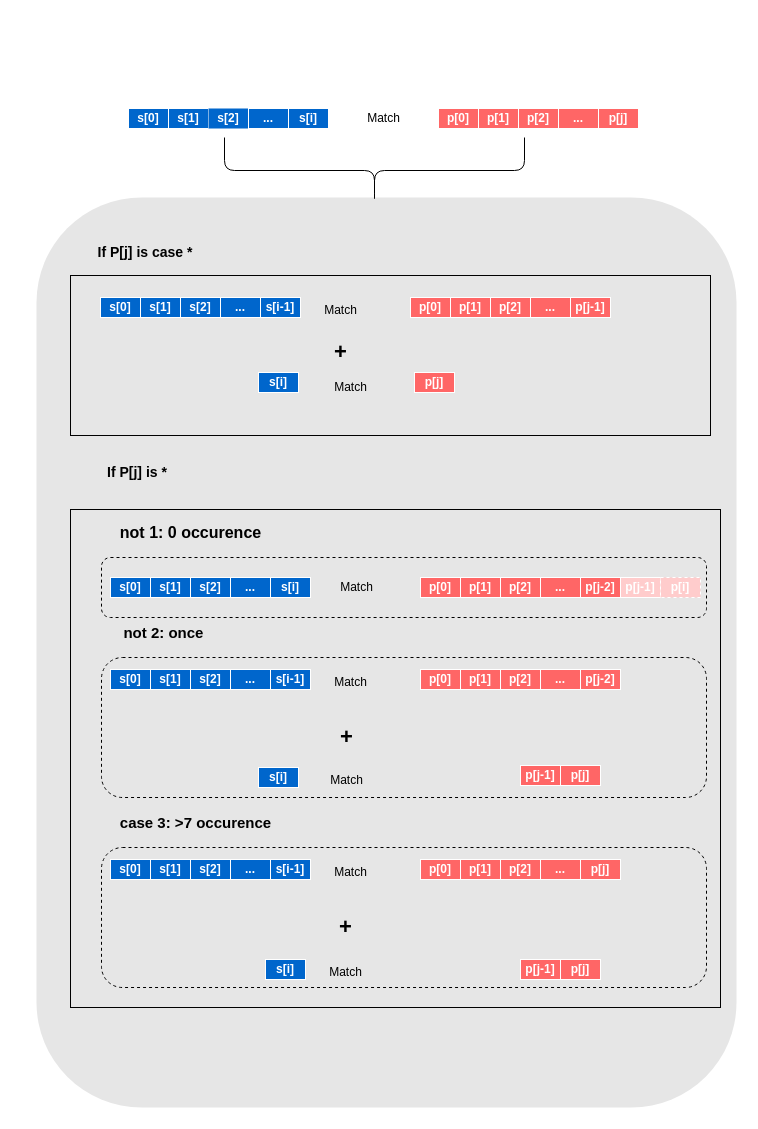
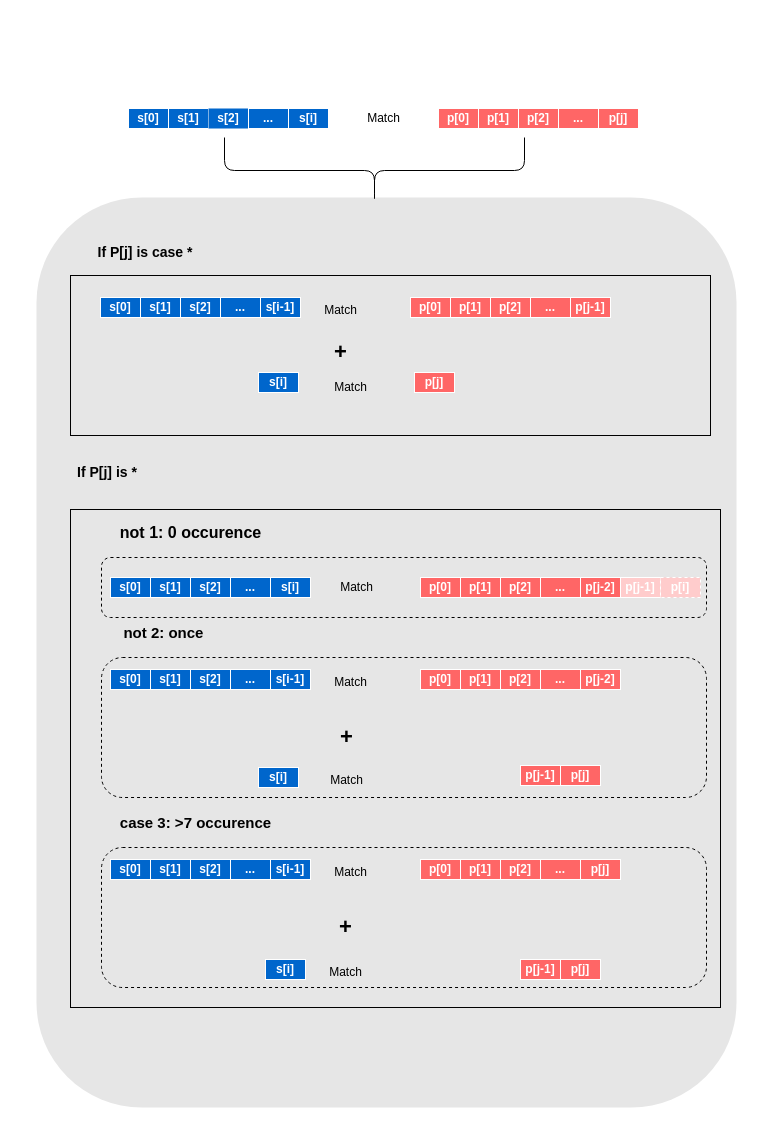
  <mxCell id="0" />
  <mxCell id="1" parent="0" />
  <mxCell id="2" value="" style="rounded=1;whiteSpace=wrap;html=1;fillColor=#E6E6E6;strokeColor=none;" vertex="1" parent="1"><mxGeometry x="36" y="197" width="700" height="910" as="geometry" /></mxCell>
  <mxCell id="3" value="" style="rounded=0;whiteSpace=wrap;html=1;fillColor=none;" vertex="1" parent="1"><mxGeometry x="70" y="275" width="640" height="160" as="geometry" /></mxCell>
  <mxCell id="4" value="" style="rounded=1;whiteSpace=wrap;html=1;fillColor=none;dashed=1;" vertex="1" parent="1"><mxGeometry x="101" y="657" width="605" height="140" as="geometry" /></mxCell>
  <mxCell id="5" value="" style="rounded=0;whiteSpace=wrap;html=1;fillColor=none;" vertex="1" parent="1"><mxGeometry x="70" y="509" width="650" height="498" as="geometry" /></mxCell>
  <mxCell id="6" value="" style="rounded=1;whiteSpace=wrap;html=1;fillColor=none;dashed=1;" vertex="1" parent="1"><mxGeometry x="101" y="557" width="605" height="60" as="geometry" /></mxCell>
  <mxCell id="7" value="s[0]" style="rounded=0;whiteSpace=wrap;html=1;fillColor=#0066CC;fontColor=#FFFFFF;fontStyle=1;strokeColor=#FFFFFF;" vertex="1" parent="1"><mxGeometry x="128" y="108" width="40" height="20" as="geometry" /></mxCell>
  <mxCell id="8" value="s[1]" style="rounded=0;whiteSpace=wrap;html=1;fillColor=#0066CC;fontColor=#FFFFFF;fontStyle=1;strokeColor=#FFFFFF;" vertex="1" parent="1"><mxGeometry x="168" y="108" width="40" height="20" as="geometry" /></mxCell>
  <mxCell id="9" value="s[2]" style="rounded=0;whiteSpace=wrap;html=1;fillColor=#0066CC;fontColor=#FFFFFF;fontStyle=1;strokeColor=none;" vertex="1" parent="1"><mxGeometry x="208" y="108" width="40" height="20" as="geometry" /></mxCell>
  <mxCell id="10" value="..." style="rounded=0;whiteSpace=wrap;html=1;fillColor=#0066CC;fontColor=#FFFFFF;fontStyle=1;strokeColor=#FFFFFF;" vertex="1" parent="1"><mxGeometry x="248" y="108" width="40" height="20" as="geometry" /></mxCell>
  <mxCell id="11" value="s[i]" style="rounded=0;whiteSpace=wrap;html=1;fillColor=#0066CC;fontColor=#FFFFFF;fontStyle=1;strokeColor=#FFFFFF;" vertex="1" parent="1"><mxGeometry x="288" y="108" width="40" height="20" as="geometry" /></mxCell>
  <mxCell id="12" value="p[0]" style="rounded=0;whiteSpace=wrap;html=1;fillColor=#FF6666;fontColor=#FFFFFF;fontStyle=1;strokeColor=#FFFFFF;" vertex="1" parent="1"><mxGeometry x="438" y="108" width="40" height="20" as="geometry" /></mxCell>
  <mxCell id="13" value="p[1]" style="rounded=0;whiteSpace=wrap;html=1;fillColor=#FF6666;fontColor=#FFFFFF;fontStyle=1;strokeColor=#FFFFFF;" vertex="1" parent="1"><mxGeometry x="478" y="108" width="40" height="20" as="geometry" /></mxCell>
  <mxCell id="14" value="..." style="rounded=0;whiteSpace=wrap;html=1;fillColor=#FF6666;fontColor=#FFFFFF;fontStyle=1;strokeColor=#FFFFFF;" vertex="1" parent="1"><mxGeometry x="558" y="108" width="40" height="20" as="geometry" /></mxCell>
  <mxCell id="15" value="p[j]" style="rounded=0;whiteSpace=wrap;html=1;fillColor=#FF6666;fontColor=#FFFFFF;fontStyle=1;strokeColor=#FFFFFF;" vertex="1" parent="1"><mxGeometry x="598" y="108" width="40" height="20" as="geometry" /></mxCell>
  <mxCell id="16" value="p[2]" style="rounded=0;whiteSpace=wrap;html=1;fillColor=#FF6666;fontColor=#FFFFFF;fontStyle=1;strokeColor=#FFFFFF;" vertex="1" parent="1"><mxGeometry x="518" y="108" width="40" height="20" as="geometry" /></mxCell>
  <mxCell id="17" value="If P[j] is case *" style="text;html=1;align=center;verticalAlign=middle;whiteSpace=wrap;rounded=0;fontStyle=1;fontSize=14;" vertex="1" parent="1"><mxGeometry x="20" y="237" width="250" height="30" as="geometry" /></mxCell>
  <mxCell id="18" value="s[0]" style="rounded=0;whiteSpace=wrap;html=1;fillColor=#0066CC;fontColor=#FFFFFF;fontStyle=1;strokeColor=#FFFFFF;" vertex="1" parent="1"><mxGeometry x="100" y="297" width="40" height="20" as="geometry" /></mxCell>
  <mxCell id="19" value="s[1]" style="rounded=0;whiteSpace=wrap;html=1;fillColor=#0066CC;fontColor=#FFFFFF;fontStyle=1;strokeColor=#FFFFFF;" vertex="1" parent="1"><mxGeometry x="140" y="297" width="40" height="20" as="geometry" /></mxCell>
  <mxCell id="20" value="s[2]" style="rounded=0;whiteSpace=wrap;html=1;fillColor=#0066CC;fontColor=#FFFFFF;fontStyle=1;strokeColor=#FFFFFF;" vertex="1" parent="1"><mxGeometry x="180" y="297" width="40" height="20" as="geometry" /></mxCell>
  <mxCell id="21" value="..." style="rounded=0;whiteSpace=wrap;html=1;fillColor=#0066CC;fontColor=#FFFFFF;fontStyle=1;strokeColor=#FFFFFF;" vertex="1" parent="1"><mxGeometry x="220" y="297" width="40" height="20" as="geometry" /></mxCell>
  <mxCell id="22" value="s[i-1]" style="rounded=0;whiteSpace=wrap;html=1;fillColor=#0066CC;fontColor=#FFFFFF;fontStyle=1;strokeColor=#FFFFFF;" vertex="1" parent="1"><mxGeometry x="260" y="297" width="40" height="20" as="geometry" /></mxCell>
  <mxCell id="23" value="p[0]" style="rounded=0;whiteSpace=wrap;html=1;fillColor=#FF6666;fontColor=#FFFFFF;fontStyle=1;strokeColor=#FFFFFF;" vertex="1" parent="1"><mxGeometry x="410" y="297" width="40" height="20" as="geometry" /></mxCell>
  <mxCell id="24" value="p[1]" style="rounded=0;whiteSpace=wrap;html=1;fillColor=#FF6666;fontColor=#FFFFFF;fontStyle=1;strokeColor=#FFFFFF;" vertex="1" parent="1"><mxGeometry x="450" y="297" width="40" height="20" as="geometry" /></mxCell>
  <mxCell id="25" value="..." style="rounded=0;whiteSpace=wrap;html=1;fillColor=#FF6666;fontColor=#FFFFFF;fontStyle=1;strokeColor=#FFFFFF;" vertex="1" parent="1"><mxGeometry x="530" y="297" width="40" height="20" as="geometry" /></mxCell>
  <mxCell id="26" value="p[j-1]" style="rounded=0;whiteSpace=wrap;html=1;fillColor=#FF6666;fontColor=#FFFFFF;fontStyle=1;strokeColor=#FFFFFF;" vertex="1" parent="1"><mxGeometry x="570" y="297" width="40" height="20" as="geometry" /></mxCell>
  <mxCell id="27" value="p[2]" style="rounded=0;whiteSpace=wrap;html=1;fillColor=#FF6666;fontColor=#FFFFFF;fontStyle=1;strokeColor=#FFFFFF;" vertex="1" parent="1"><mxGeometry x="490" y="297" width="40" height="20" as="geometry" /></mxCell>
  <mxCell id="28" value="Match" style="text;html=1;align=center;verticalAlign=middle;resizable=0;points=[];autosize=1;strokeColor=none;fillColor=none;" vertex="1" parent="1"><mxGeometry x="310" y="295" width="60" height="30" as="geometry" /></mxCell>
  <mxCell id="29" value="s[i]" style="rounded=0;whiteSpace=wrap;html=1;fillColor=#0066CC;fontColor=#FFFFFF;fontStyle=1;strokeColor=#FFFFFF;" vertex="1" parent="1"><mxGeometry x="258" y="372" width="40" height="20" as="geometry" /></mxCell>
  <mxCell id="30" value="p[j]" style="rounded=0;whiteSpace=wrap;html=1;fillColor=#FF6666;fontColor=#FFFFFF;fontStyle=1;strokeColor=#FFFFFF;" vertex="1" parent="1"><mxGeometry x="414" y="372" width="40" height="20" as="geometry" /></mxCell>
  <mxCell id="31" value="Match" style="text;html=1;align=center;verticalAlign=middle;resizable=0;points=[];autosize=1;strokeColor=none;fillColor=none;" vertex="1" parent="1"><mxGeometry x="320" y="372" width="60" height="30" as="geometry" /></mxCell>
- <mxCell id="32" value="If P[j] is *" style="text;html=1;align=left;verticalAlign=middle;whiteSpace=wrap;rounded=0;fontStyle=1;fontSize=14;" vertex="1" parent="1"><mxGeometry x="105" y="457" width="250" height="30" as="geometry" /></mxCell>
+ <mxCell id="32" value="If P[j] is *" style="text;html=1;align=left;verticalAlign=middle;whiteSpace=wrap;rounded=0;fontStyle=1;fontSize=14;" vertex="1" parent="1"><mxGeometry x="75" y="457" width="250" height="30" as="geometry" /></mxCell>
  <mxCell id="33" value="s[0]" style="rounded=0;whiteSpace=wrap;html=1;fillColor=#0066CC;fontColor=#FFFFFF;fontStyle=1;strokeColor=#FFFFFF;" vertex="1" parent="1"><mxGeometry x="110" y="577" width="40" height="20" as="geometry" /></mxCell>
  <mxCell id="34" value="s[1]" style="rounded=0;whiteSpace=wrap;html=1;fillColor=#0066CC;fontColor=#FFFFFF;fontStyle=1;strokeColor=#FFFFFF;" vertex="1" parent="1"><mxGeometry x="150" y="577" width="40" height="20" as="geometry" /></mxCell>
  <mxCell id="35" value="s[2]" style="rounded=0;whiteSpace=wrap;html=1;fillColor=#0066CC;fontColor=#FFFFFF;fontStyle=1;strokeColor=#FFFFFF;" vertex="1" parent="1"><mxGeometry x="190" y="577" width="40" height="20" as="geometry" /></mxCell>
  <mxCell id="36" value="..." style="rounded=0;whiteSpace=wrap;html=1;fillColor=#0066CC;fontColor=#FFFFFF;fontStyle=1;strokeColor=#FFFFFF;" vertex="1" parent="1"><mxGeometry x="230" y="577" width="40" height="20" as="geometry" /></mxCell>
  <mxCell id="37" value="s[i]" style="rounded=0;whiteSpace=wrap;html=1;fillColor=#0066CC;fontColor=#FFFFFF;fontStyle=1;strokeColor=#FFFFFF;" vertex="1" parent="1"><mxGeometry x="270" y="577" width="40" height="20" as="geometry" /></mxCell>
  <mxCell id="38" value="p[0]" style="rounded=0;whiteSpace=wrap;html=1;fillColor=#FF6666;fontColor=#FFFFFF;fontStyle=1;strokeColor=#FFFFFF;" vertex="1" parent="1"><mxGeometry x="420" y="577" width="40" height="20" as="geometry" /></mxCell>
  <mxCell id="39" value="p[1]" style="rounded=0;whiteSpace=wrap;html=1;fillColor=#FF6666;fontColor=#FFFFFF;fontStyle=1;strokeColor=#FFFFFF;" vertex="1" parent="1"><mxGeometry x="460" y="577" width="40" height="20" as="geometry" /></mxCell>
  <mxCell id="40" value="..." style="rounded=0;whiteSpace=wrap;html=1;fillColor=#FF6666;fontColor=#FFFFFF;fontStyle=1;strokeColor=#FFFFFF;" vertex="1" parent="1"><mxGeometry x="540" y="577" width="40" height="20" as="geometry" /></mxCell>
  <mxCell id="41" value="p[j-2]" style="rounded=0;whiteSpace=wrap;html=1;fillColor=#FF6666;fontColor=#FFFFFF;fontStyle=1;strokeColor=#FFFFFF;" vertex="1" parent="1"><mxGeometry x="580" y="577" width="40" height="20" as="geometry" /></mxCell>
  <mxCell id="42" value="p[2]" style="rounded=0;whiteSpace=wrap;html=1;fillColor=#FF6666;fontColor=#FFFFFF;fontStyle=1;strokeColor=#FFFFFF;" vertex="1" parent="1"><mxGeometry x="500" y="577" width="40" height="20" as="geometry" /></mxCell>
  <mxCell id="43" value="not 1: 0 occurence" style="text;html=1;align=center;verticalAlign=middle;resizable=0;points=[];autosize=1;strokeColor=none;fillColor=none;fontStyle=1;fontSize=16;" vertex="1" parent="1"><mxGeometry x="105" y="517" width="170" height="30" as="geometry" /></mxCell>
  <mxCell id="44" value="p[j-1]" style="rounded=0;whiteSpace=wrap;html=1;fillColor=#FFCCCC;fontColor=#FFFFFF;fontStyle=1;strokeColor=#FFFFFF;" vertex="1" parent="1"><mxGeometry x="620" y="577" width="40" height="20" as="geometry" /></mxCell>
  <mxCell id="45" value="p[i]" style="rounded=0;whiteSpace=wrap;html=1;fillColor=#FFCCCC;fontColor=#FFFFFF;fontStyle=1;strokeColor=#FFFFFF;dashed=1;" vertex="1" parent="1"><mxGeometry x="660" y="577" width="40" height="20" as="geometry" /></mxCell>
  <mxCell id="46" value="not 2: once&amp;nbsp;" style="text;html=1;align=center;verticalAlign=middle;resizable=0;points=[];autosize=1;strokeColor=none;fillColor=none;fontStyle=1;fontSize=15;" vertex="1" parent="1"><mxGeometry x="110" y="617" width="110" height="30" as="geometry" /></mxCell>
  <mxCell id="47" value="s[0]" style="rounded=0;whiteSpace=wrap;html=1;fillColor=#0066CC;fontColor=#FFFFFF;fontStyle=1;strokeColor=#FFFFFF;" vertex="1" parent="1"><mxGeometry x="110" y="669" width="40" height="20" as="geometry" /></mxCell>
  <mxCell id="48" value="s[1]" style="rounded=0;whiteSpace=wrap;html=1;fillColor=#0066CC;fontColor=#FFFFFF;fontStyle=1;strokeColor=#FFFFFF;" vertex="1" parent="1"><mxGeometry x="150" y="669" width="40" height="20" as="geometry" /></mxCell>
  <mxCell id="49" value="s[2]" style="rounded=0;whiteSpace=wrap;html=1;fillColor=#0066CC;fontColor=#FFFFFF;fontStyle=1;strokeColor=#FFFFFF;" vertex="1" parent="1"><mxGeometry x="190" y="669" width="40" height="20" as="geometry" /></mxCell>
  <mxCell id="50" value="..." style="rounded=0;whiteSpace=wrap;html=1;fillColor=#0066CC;fontColor=#FFFFFF;fontStyle=1;strokeColor=#FFFFFF;" vertex="1" parent="1"><mxGeometry x="230" y="669" width="40" height="20" as="geometry" /></mxCell>
  <mxCell id="51" value="s[i-1]" style="rounded=0;whiteSpace=wrap;html=1;fillColor=#0066CC;fontColor=#FFFFFF;fontStyle=1;strokeColor=#FFFFFF;" vertex="1" parent="1"><mxGeometry x="270" y="669" width="40" height="20" as="geometry" /></mxCell>
  <mxCell id="52" value="p[0]" style="rounded=0;whiteSpace=wrap;html=1;fillColor=#FF6666;fontColor=#FFFFFF;fontStyle=1;strokeColor=#FFFFFF;" vertex="1" parent="1"><mxGeometry x="420" y="669" width="40" height="20" as="geometry" /></mxCell>
  <mxCell id="53" value="p[1]" style="rounded=0;whiteSpace=wrap;html=1;fillColor=#FF6666;fontColor=#FFFFFF;fontStyle=1;strokeColor=#FFFFFF;" vertex="1" parent="1"><mxGeometry x="460" y="669" width="40" height="20" as="geometry" /></mxCell>
  <mxCell id="54" value="..." style="rounded=0;whiteSpace=wrap;html=1;fillColor=#FF6666;fontColor=#FFFFFF;fontStyle=1;strokeColor=#FFFFFF;" vertex="1" parent="1"><mxGeometry x="540" y="669" width="40" height="20" as="geometry" /></mxCell>
  <mxCell id="55" value="p[j-2]" style="rounded=0;whiteSpace=wrap;html=1;fillColor=#FF6666;fontColor=#FFFFFF;fontStyle=1;strokeColor=#FFFFFF;" vertex="1" parent="1"><mxGeometry x="580" y="669" width="40" height="20" as="geometry" /></mxCell>
  <mxCell id="56" value="p[2]" style="rounded=0;whiteSpace=wrap;html=1;fillColor=#FF6666;fontColor=#FFFFFF;fontStyle=1;strokeColor=#FFFFFF;" vertex="1" parent="1"><mxGeometry x="500" y="669" width="40" height="20" as="geometry" /></mxCell>
  <mxCell id="57" value="Match" style="text;html=1;align=center;verticalAlign=middle;resizable=0;points=[];autosize=1;strokeColor=none;fillColor=none;" vertex="1" parent="1"><mxGeometry x="320" y="667" width="60" height="30" as="geometry" /></mxCell>
  <mxCell id="58" value="case 3: &amp;gt;7 occurence" style="text;html=1;align=center;verticalAlign=middle;resizable=0;points=[];autosize=1;strokeColor=none;fillColor=none;fontStyle=1;fontSize=15;" vertex="1" parent="1"><mxGeometry x="110" y="807" width="170" height="30" as="geometry" /></mxCell>
  <mxCell id="59" value="s[0]" style="rounded=0;whiteSpace=wrap;html=1;fillColor=#0066CC;fontColor=#FFFFFF;fontStyle=1;strokeColor=#FFFFFF;" vertex="1" parent="1"><mxGeometry x="110" y="859" width="40" height="20" as="geometry" /></mxCell>
  <mxCell id="60" value="s[1]" style="rounded=0;whiteSpace=wrap;html=1;fillColor=#0066CC;fontColor=#FFFFFF;fontStyle=1;strokeColor=#FFFFFF;" vertex="1" parent="1"><mxGeometry x="150" y="859" width="40" height="20" as="geometry" /></mxCell>
  <mxCell id="61" value="s[2]" style="rounded=0;whiteSpace=wrap;html=1;fillColor=#0066CC;fontColor=#FFFFFF;fontStyle=1;strokeColor=#FFFFFF;" vertex="1" parent="1"><mxGeometry x="190" y="859" width="40" height="20" as="geometry" /></mxCell>
  <mxCell id="62" value="..." style="rounded=0;whiteSpace=wrap;html=1;fillColor=#0066CC;fontColor=#FFFFFF;fontStyle=1;strokeColor=#FFFFFF;" vertex="1" parent="1"><mxGeometry x="230" y="859" width="40" height="20" as="geometry" /></mxCell>
  <mxCell id="63" value="s[i-1]" style="rounded=0;whiteSpace=wrap;html=1;fillColor=#0066CC;fontColor=#FFFFFF;fontStyle=1;strokeColor=#FFFFFF;" vertex="1" parent="1"><mxGeometry x="270" y="859" width="40" height="20" as="geometry" /></mxCell>
  <mxCell id="64" value="p[0]" style="rounded=0;whiteSpace=wrap;html=1;fillColor=#FF6666;fontColor=#FFFFFF;fontStyle=1;strokeColor=#FFFFFF;" vertex="1" parent="1"><mxGeometry x="420" y="859" width="40" height="20" as="geometry" /></mxCell>
  <mxCell id="65" value="p[1]" style="rounded=0;whiteSpace=wrap;html=1;fillColor=#FF6666;fontColor=#FFFFFF;fontStyle=1;strokeColor=#FFFFFF;" vertex="1" parent="1"><mxGeometry x="460" y="859" width="40" height="20" as="geometry" /></mxCell>
  <mxCell id="66" value="..." style="rounded=0;whiteSpace=wrap;html=1;fillColor=#FF6666;fontColor=#FFFFFF;fontStyle=1;strokeColor=#FFFFFF;" vertex="1" parent="1"><mxGeometry x="540" y="859" width="40" height="20" as="geometry" /></mxCell>
  <mxCell id="67" value="p[j]" style="rounded=0;whiteSpace=wrap;html=1;fillColor=#FF6666;fontColor=#FFFFFF;fontStyle=1;strokeColor=#FFFFFF;" vertex="1" parent="1"><mxGeometry x="580" y="859" width="40" height="20" as="geometry" /></mxCell>
  <mxCell id="68" value="p[2]" style="rounded=0;whiteSpace=wrap;html=1;fillColor=#FF6666;fontColor=#FFFFFF;fontStyle=1;strokeColor=#FFFFFF;" vertex="1" parent="1"><mxGeometry x="500" y="859" width="40" height="20" as="geometry" /></mxCell>
  <mxCell id="69" value="Match" style="text;html=1;align=center;verticalAlign=middle;resizable=0;points=[];autosize=1;strokeColor=none;fillColor=none;" vertex="1" parent="1"><mxGeometry x="320" y="857" width="60" height="30" as="geometry" /></mxCell>
  <mxCell id="70" value="s[i]" style="rounded=0;whiteSpace=wrap;html=1;fillColor=#0066CC;fontColor=#FFFFFF;fontStyle=1;strokeColor=#FFFFFF;" vertex="1" parent="1"><mxGeometry x="265" y="959" width="40" height="20" as="geometry" /></mxCell>
  <mxCell id="71" value="p[j-1]" style="rounded=0;whiteSpace=wrap;html=1;fillColor=#FF6666;fontColor=#FFFFFF;fontStyle=1;strokeColor=#FFFFFF;" vertex="1" parent="1"><mxGeometry x="520" y="959" width="40" height="20" as="geometry" /></mxCell>
  <mxCell id="72" value="Match" style="text;html=1;align=center;verticalAlign=middle;resizable=0;points=[];autosize=1;strokeColor=none;fillColor=none;" vertex="1" parent="1"><mxGeometry x="315" y="957" width="60" height="30" as="geometry" /></mxCell>
  <mxCell id="73" value="s[i]" style="rounded=0;whiteSpace=wrap;html=1;fillColor=#0066CC;fontColor=#FFFFFF;fontStyle=1;strokeColor=#FFFFFF;" vertex="1" parent="1"><mxGeometry x="258" y="767" width="40" height="20" as="geometry" /></mxCell>
  <mxCell id="74" value="Match" style="text;html=1;align=center;verticalAlign=middle;resizable=0;points=[];autosize=1;strokeColor=none;fillColor=none;" vertex="1" parent="1"><mxGeometry x="316" y="765" width="60" height="30" as="geometry" /></mxCell>
  <mxCell id="75" value="p[j-1]" style="rounded=0;whiteSpace=wrap;html=1;fillColor=#FF6666;fontColor=#FFFFFF;fontStyle=1;strokeColor=#FFFFFF;" vertex="1" parent="1"><mxGeometry x="520" y="765" width="40" height="20" as="geometry" /></mxCell>
  <mxCell id="76" value="p[j]" style="rounded=0;whiteSpace=wrap;html=1;fillColor=#FF6666;fontColor=#FFFFFF;fontStyle=1;strokeColor=#FFFFFF;" vertex="1" parent="1"><mxGeometry x="560" y="765" width="40" height="20" as="geometry" /></mxCell>
  <mxCell id="77" value="p[j]" style="rounded=0;whiteSpace=wrap;html=1;fillColor=#FF6666;fontColor=#FFFFFF;fontStyle=1;strokeColor=#FFFFFF;" vertex="1" parent="1"><mxGeometry x="560" y="959" width="40" height="20" as="geometry" /></mxCell>
  <mxCell id="78" value="+" style="text;html=1;align=center;verticalAlign=middle;resizable=0;points=[];autosize=1;strokeColor=none;fillColor=none;fontStyle=1;fontSize=22;" vertex="1" parent="1"><mxGeometry x="320" y="332" width="40" height="40" as="geometry" /></mxCell>
  <mxCell id="79" value="+" style="text;html=1;align=center;verticalAlign=middle;resizable=0;points=[];autosize=1;strokeColor=none;fillColor=none;fontStyle=1;fontSize=22;" vertex="1" parent="1"><mxGeometry x="326" y="717" width="40" height="40" as="geometry" /></mxCell>
  <mxCell id="80" value="+" style="text;html=1;align=center;verticalAlign=middle;resizable=0;points=[];autosize=1;strokeColor=none;fillColor=none;fontStyle=1;fontSize=22;" vertex="1" parent="1"><mxGeometry x="325" y="907" width="40" height="40" as="geometry" /></mxCell>
  <mxCell id="81" value="" style="rounded=1;whiteSpace=wrap;html=1;fillColor=none;dashed=1;" vertex="1" parent="1"><mxGeometry x="101" y="847" width="605" height="140" as="geometry" /></mxCell>
  <mxCell id="82" value="Match" style="text;html=1;align=center;verticalAlign=middle;resizable=0;points=[];autosize=1;strokeColor=none;fillColor=none;" vertex="1" parent="1"><mxGeometry x="326" y="572" width="60" height="30" as="geometry" /></mxCell>
  <mxCell id="83" value="Match" style="text;html=1;align=center;verticalAlign=middle;resizable=0;points=[];autosize=1;strokeColor=none;fillColor=none;" vertex="1" parent="1"><mxGeometry x="353" y="103" width="60" height="30" as="geometry" /></mxCell>
  <mxCell id="84" value="" style="shape=curlyBracket;whiteSpace=wrap;html=1;rounded=1;labelPosition=left;verticalLabelPosition=middle;align=right;verticalAlign=middle;rotation=-90;" vertex="1" parent="1"><mxGeometry x="341" y="20" width="66" height="300" as="geometry" /></mxCell>
